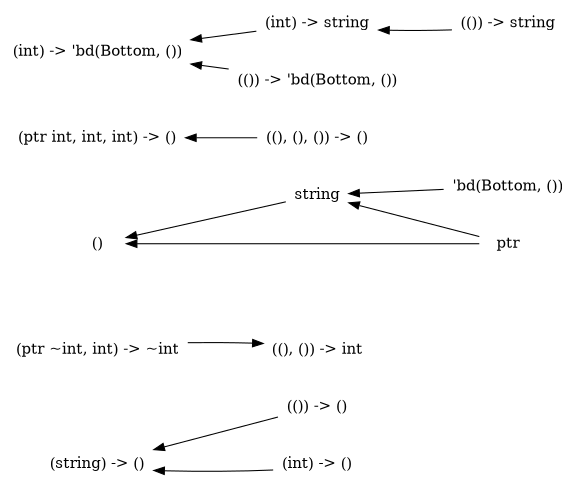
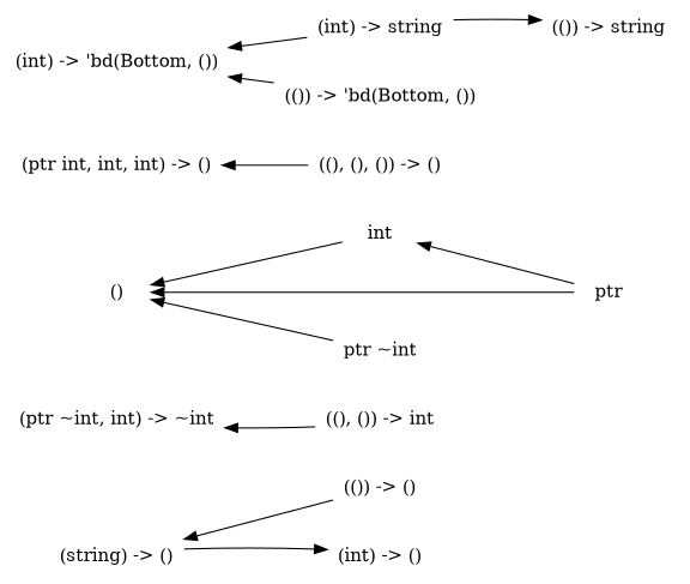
  digraph {
    rankdir=LR
    node [shape=none]
    edge [dir=back]
    "(string) -> ()"
    "(()) -> ()"
    "(ptr ~int, int) -> ~int"
    "((), ()) -> int"
-   string
-   "'bd(Bottom, ())"
+   string [label=int]
    n7 [label=ptr]
    "(ptr int, int, int) -> ()"
    "((), (), ()) -> ()"
    "()"
+   "ptr ~int"
    "(int) -> ()"
    "(int) -> string"
    "(()) -> string"
    "(int) -> 'bd(Bottom, ())"
    "(()) -> 'bd(Bottom, ())"
    "(string) -> ()" -> "(()) -> ()"
-   "((), ()) -> int" -> "(ptr ~int, int) -> ~int"
-   string -> "'bd(Bottom, ())"
+   "(ptr ~int, int) -> ~int" -> "((), ()) -> int"
    string -> n7
    "(ptr int, int, int) -> ()" -> "((), (), ()) -> ()"
    "()" -> string
    "()" -> n7
-   "(string) -> ()" -> "(int) -> ()"
-   "(int) -> string" -> "(()) -> string"
+   "()" -> "ptr ~int"
+   "(int) -> ()" -> "(string) -> ()"
+   "(()) -> string" -> "(int) -> string"
    "(int) -> 'bd(Bottom, ())" -> "(int) -> string"
    "(int) -> 'bd(Bottom, ())" -> "(()) -> 'bd(Bottom, ())"
  }
